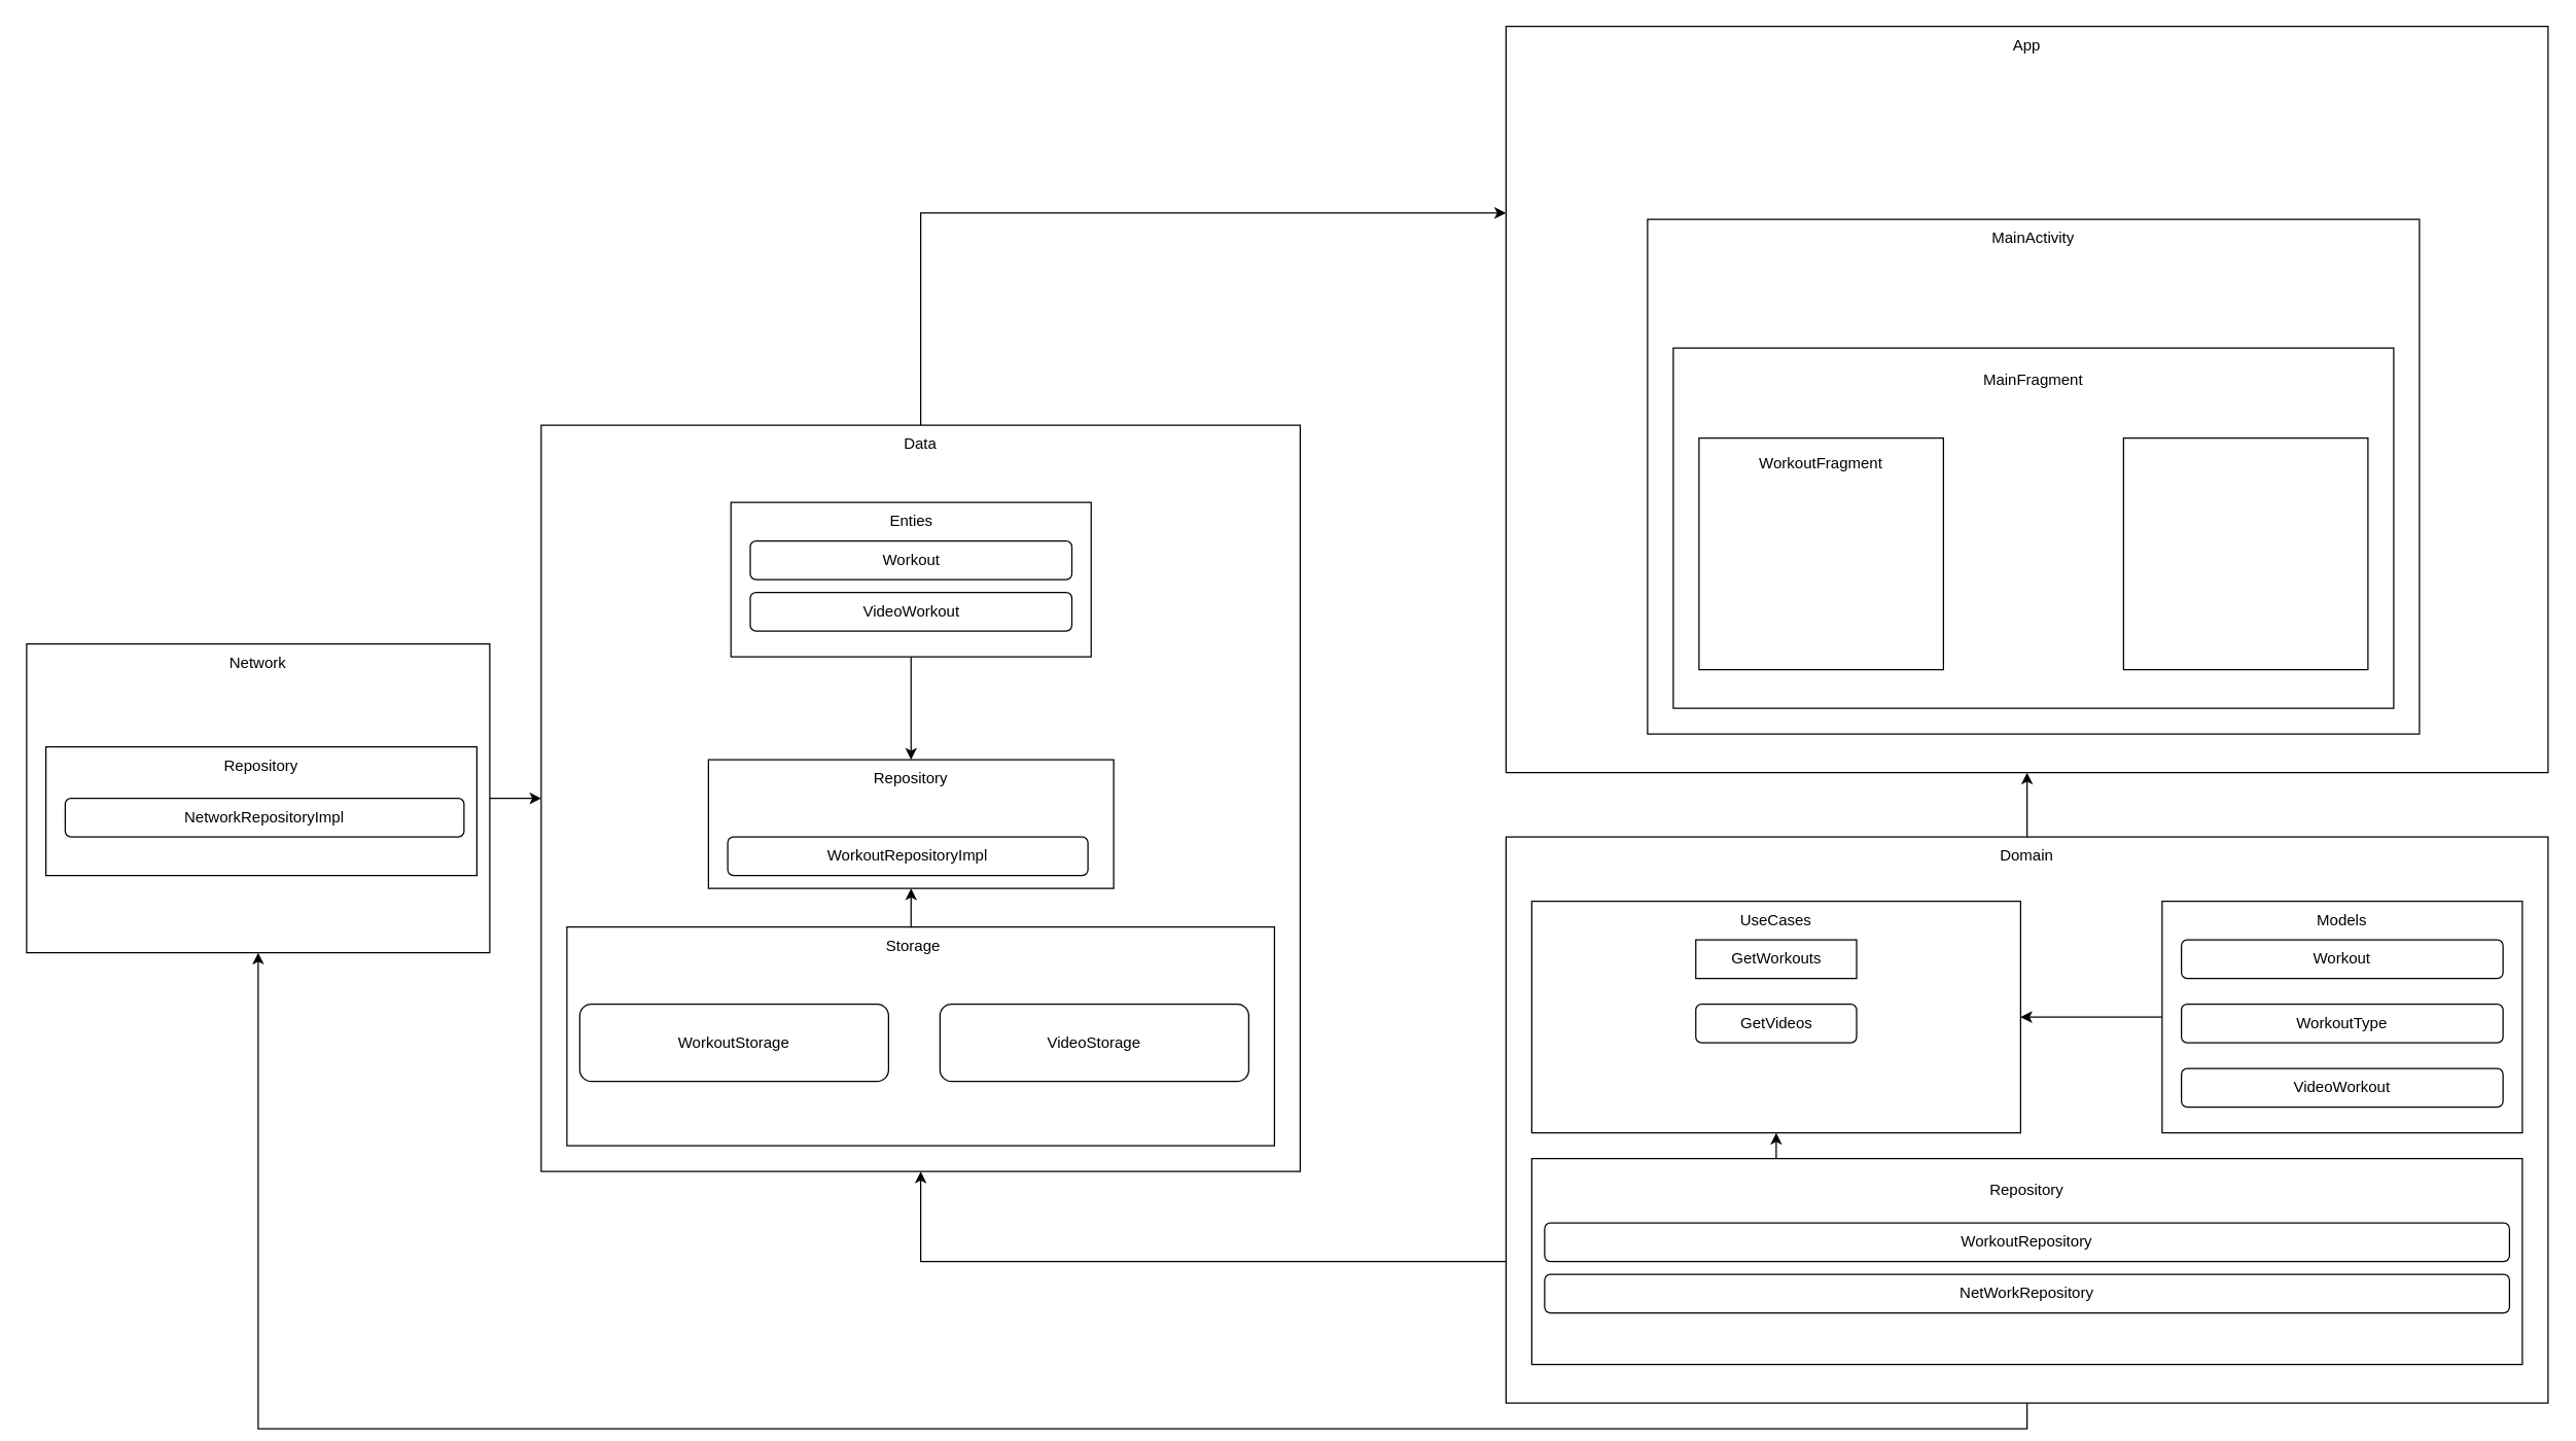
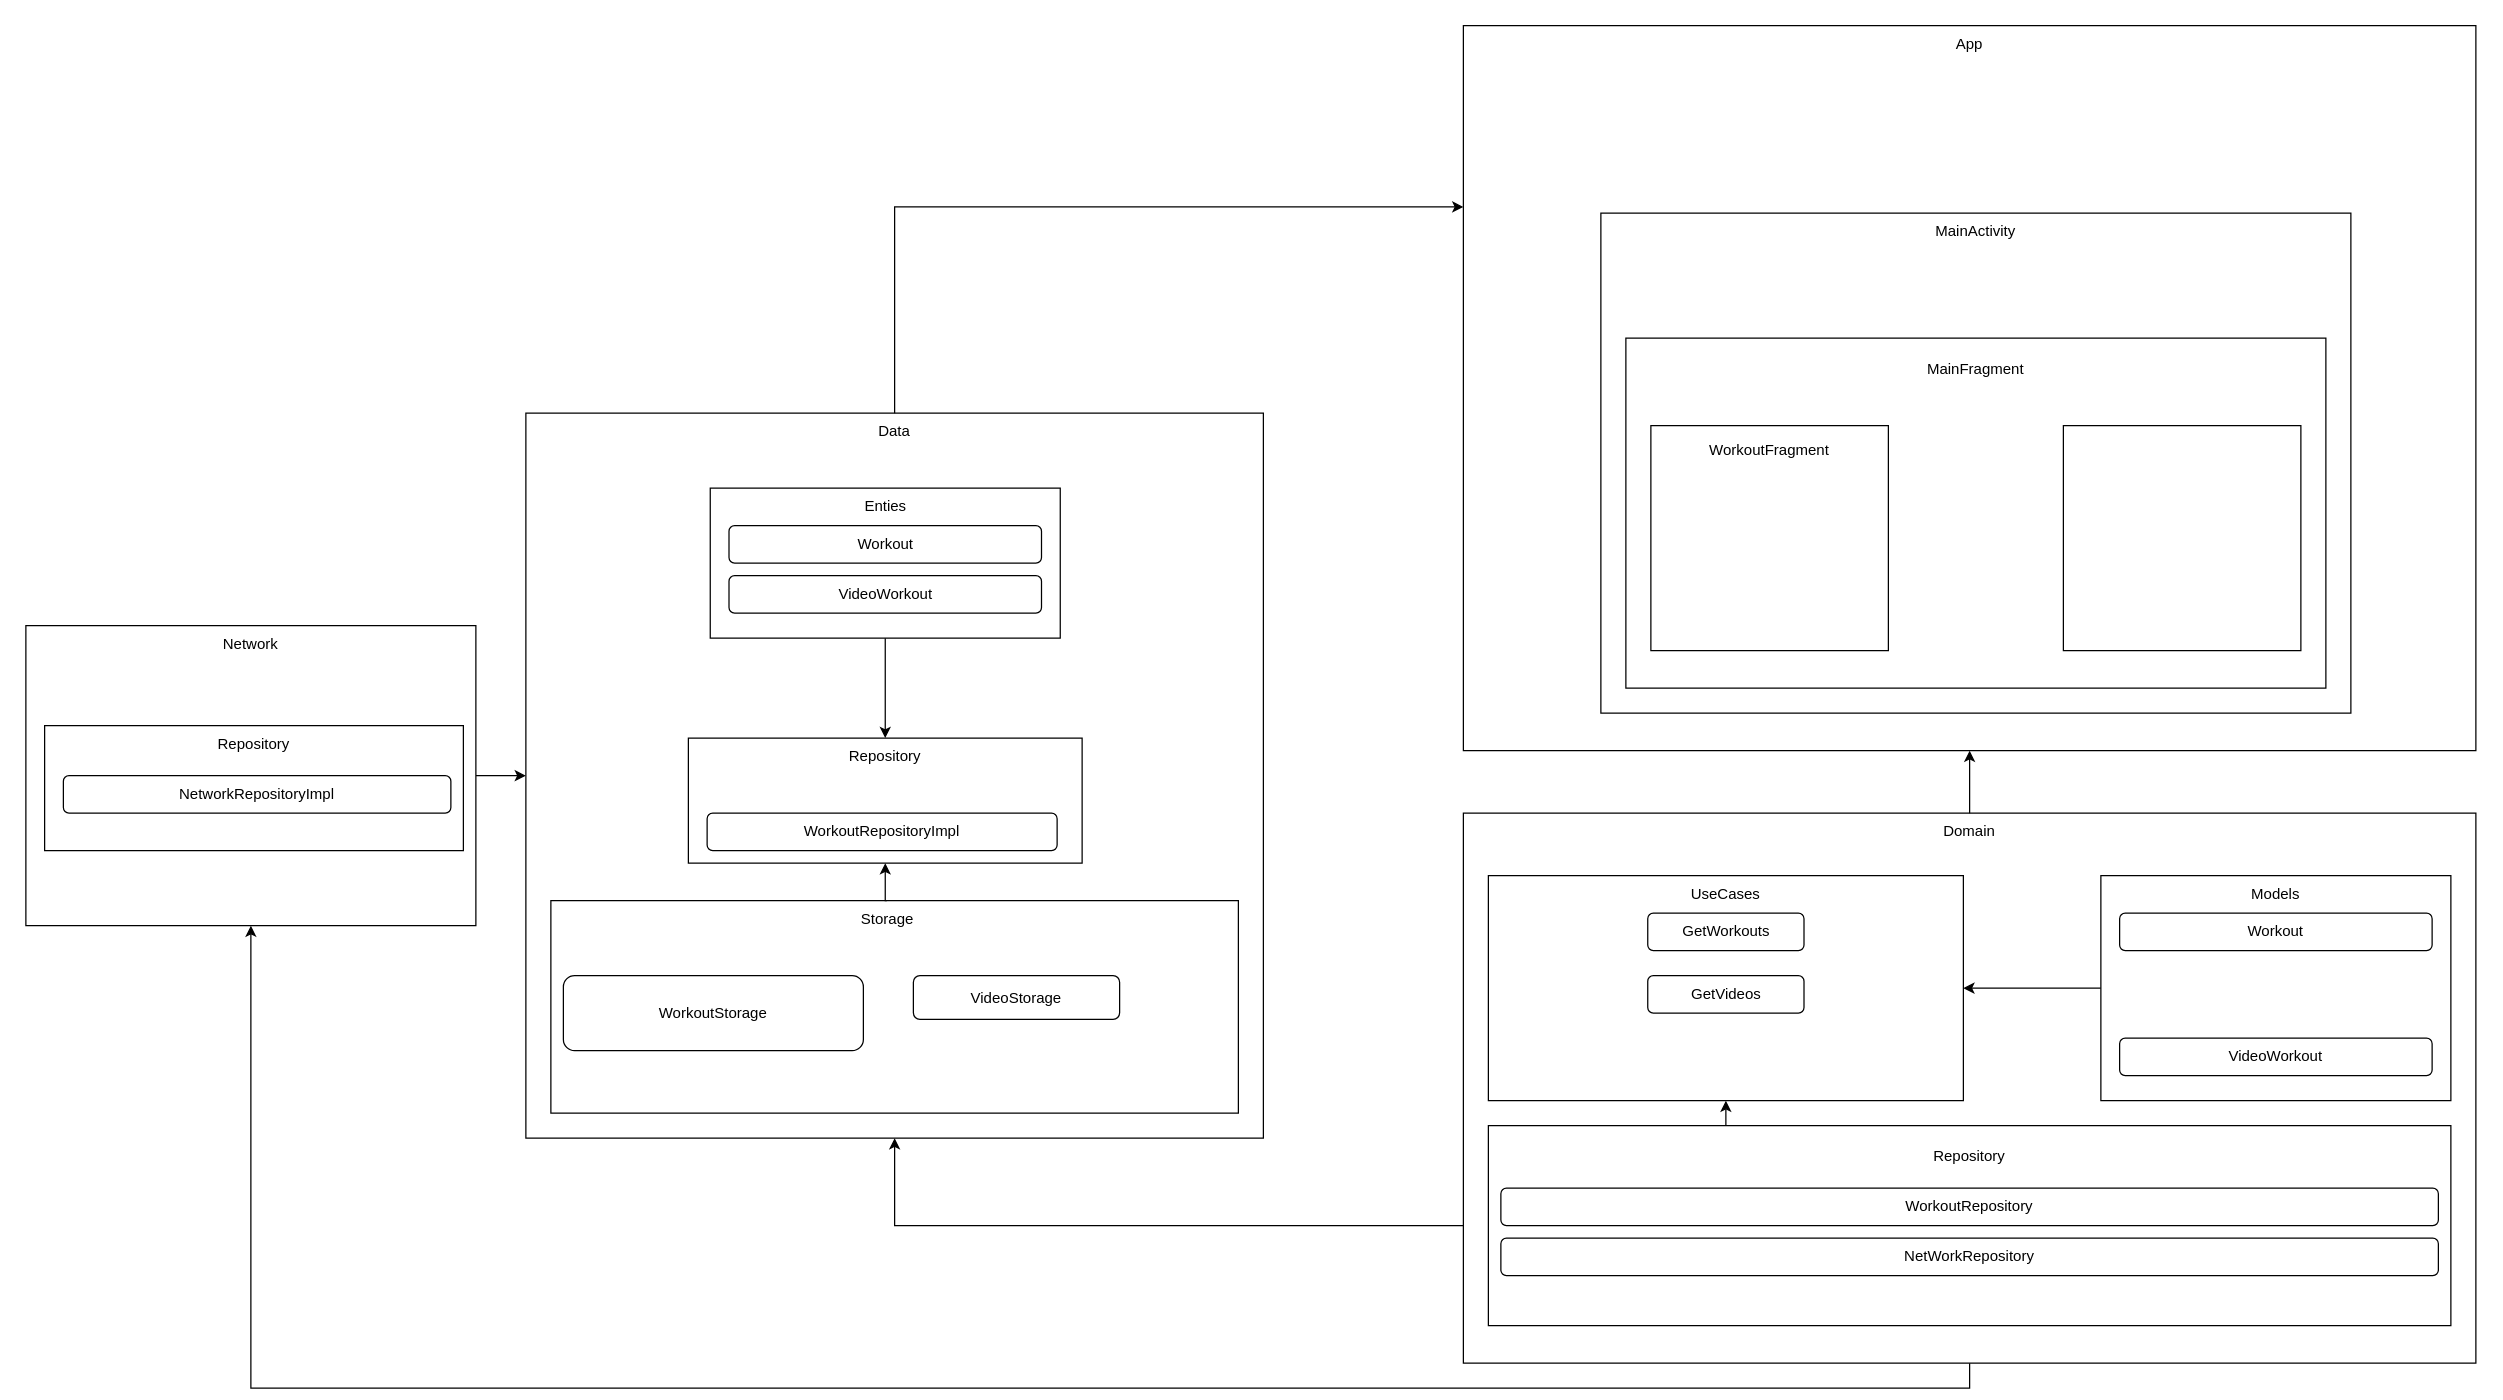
  <mxCell id="0" />
  <mxCell id="1" parent="0" />
  <mxCell id="2" value="" style="rounded=0;whiteSpace=wrap;html=1;" vertex="1" parent="1"><mxGeometry x="1170" y="20" width="810" height="580" as="geometry" /></mxCell>
  <mxCell id="3" value="" style="rounded=0;whiteSpace=wrap;html=1;" vertex="1" parent="1"><mxGeometry x="1280" y="170" width="600" height="400" as="geometry" /></mxCell>
  <mxCell id="4" value="MainActivity" style="text;html=1;align=center;verticalAlign=middle;whiteSpace=wrap;rounded=0;" vertex="1" parent="1"><mxGeometry x="1280" y="170" width="600" height="30" as="geometry" /></mxCell>
  <mxCell id="5" value="" style="rounded=0;whiteSpace=wrap;html=1;" vertex="1" parent="1"><mxGeometry x="1300" y="270" width="560" height="280" as="geometry" /></mxCell>
  <mxCell id="6" value="MainFragment" style="text;html=1;align=center;verticalAlign=middle;whiteSpace=wrap;rounded=0;" vertex="1" parent="1"><mxGeometry x="1300" y="280" width="560" height="30" as="geometry" /></mxCell>
  <mxCell id="7" value="" style="rounded=0;whiteSpace=wrap;html=1;" vertex="1" parent="1"><mxGeometry x="1320" y="340" width="190" height="180" as="geometry" /></mxCell>
  <mxCell id="8" value="WorkoutFragment" style="text;html=1;align=center;verticalAlign=middle;whiteSpace=wrap;rounded=0;" vertex="1" parent="1"><mxGeometry x="1320" y="345" width="190" height="30" as="geometry" /></mxCell>
  <mxCell id="9" value="" style="rounded=0;whiteSpace=wrap;html=1;" vertex="1" parent="1"><mxGeometry x="1650" y="340" width="190" height="180" as="geometry" /></mxCell>
  <mxCell id="10" style="edgeStyle=orthogonalEdgeStyle;rounded=0;orthogonalLoop=1;jettySize=auto;html=1;exitX=0;exitY=0.75;exitDx=0;exitDy=0;entryX=0.5;entryY=1;entryDx=0;entryDy=0;" edge="1" parent="1" source="12" target="30"><mxGeometry relative="1" as="geometry" /></mxCell>
  <mxCell id="11" style="edgeStyle=orthogonalEdgeStyle;rounded=0;orthogonalLoop=1;jettySize=auto;html=1;exitX=0.5;exitY=1;exitDx=0;exitDy=0;entryX=0.5;entryY=1;entryDx=0;entryDy=0;" edge="1" parent="1" source="12" target="41"><mxGeometry relative="1" as="geometry" /></mxCell>
  <mxCell id="12" value="" style="rounded=0;whiteSpace=wrap;html=1;" vertex="1" parent="1"><mxGeometry x="1170" y="650" width="810" height="440" as="geometry" /></mxCell>
  <mxCell id="13" style="edgeStyle=orthogonalEdgeStyle;rounded=0;orthogonalLoop=1;jettySize=auto;html=1;exitX=0.5;exitY=0;exitDx=0;exitDy=0;entryX=0.5;entryY=1;entryDx=0;entryDy=0;" edge="1" parent="1" source="14" target="2"><mxGeometry relative="1" as="geometry" /></mxCell>
  <mxCell id="14" value="Domain" style="text;html=1;align=center;verticalAlign=middle;whiteSpace=wrap;rounded=0;" vertex="1" parent="1"><mxGeometry x="1170" y="650" width="810" height="30" as="geometry" /></mxCell>
  <mxCell id="15" value="" style="rounded=0;whiteSpace=wrap;html=1;" vertex="1" parent="1"><mxGeometry x="1190" y="700" width="380" height="180" as="geometry" /></mxCell>
  <mxCell id="16" value="UseCases" style="text;html=1;align=center;verticalAlign=middle;whiteSpace=wrap;rounded=0;" vertex="1" parent="1"><mxGeometry x="1190" y="700" width="380" height="30" as="geometry" /></mxCell>
- <mxCell id="17" value="GetWorkouts" style="whiteSpace=wrap;html=1;rounded=0;" vertex="1" parent="1"><mxGeometry x="1317.5" y="730" width="125" height="30" as="geometry" /></mxCell>
+ <mxCell id="17" value="GetWorkouts" style="rounded=1;whiteSpace=wrap;html=1;" vertex="1" parent="1"><mxGeometry x="1317.5" y="730" width="125" height="30" as="geometry" /></mxCell>
  <mxCell id="18" value="GetVideos" style="rounded=1;whiteSpace=wrap;html=1;" vertex="1" parent="1"><mxGeometry x="1317.5" y="780" width="125" height="30" as="geometry" /></mxCell>
  <mxCell id="19" style="edgeStyle=orthogonalEdgeStyle;rounded=0;orthogonalLoop=1;jettySize=auto;html=1;exitX=0;exitY=0.5;exitDx=0;exitDy=0;entryX=1;entryY=0.5;entryDx=0;entryDy=0;" edge="1" parent="1" source="20" target="15"><mxGeometry relative="1" as="geometry" /></mxCell>
  <mxCell id="20" value="" style="rounded=0;whiteSpace=wrap;html=1;" vertex="1" parent="1"><mxGeometry x="1680" y="700" width="280" height="180" as="geometry" /></mxCell>
  <mxCell id="21" value="Models" style="text;html=1;align=center;verticalAlign=middle;whiteSpace=wrap;rounded=0;" vertex="1" parent="1"><mxGeometry x="1680" y="700" width="280" height="30" as="geometry" /></mxCell>
  <mxCell id="22" value="Workout" style="rounded=1;whiteSpace=wrap;html=1;" vertex="1" parent="1"><mxGeometry x="1695" y="730" width="250" height="30" as="geometry" /></mxCell>
- <mxCell id="23" value="WorkoutType" style="rounded=1;whiteSpace=wrap;html=1;" vertex="1" parent="1"><mxGeometry x="1695" y="780" width="250" height="30" as="geometry" /></mxCell>
  <mxCell id="24" value="VideoWorkout" style="rounded=1;whiteSpace=wrap;html=1;" vertex="1" parent="1"><mxGeometry x="1695" y="830" width="250" height="30" as="geometry" /></mxCell>
  <mxCell id="25" style="edgeStyle=orthogonalEdgeStyle;rounded=0;orthogonalLoop=1;jettySize=auto;html=1;exitX=0.25;exitY=0;exitDx=0;exitDy=0;entryX=0.5;entryY=1;entryDx=0;entryDy=0;" edge="1" parent="1" source="26" target="15"><mxGeometry relative="1" as="geometry" /></mxCell>
  <mxCell id="26" value="" style="rounded=0;whiteSpace=wrap;html=1;" vertex="1" parent="1"><mxGeometry x="1190" y="900" width="770" height="160" as="geometry" /></mxCell>
  <mxCell id="27" value="Repository" style="text;html=1;align=center;verticalAlign=middle;whiteSpace=wrap;rounded=0;" vertex="1" parent="1"><mxGeometry x="1195" y="910" width="760" height="30" as="geometry" /></mxCell>
  <mxCell id="28" value="WorkoutRepository" style="rounded=1;whiteSpace=wrap;html=1;" vertex="1" parent="1"><mxGeometry x="1200" y="950" width="750" height="30" as="geometry" /></mxCell>
  <mxCell id="29" value="App" style="text;html=1;align=center;verticalAlign=middle;whiteSpace=wrap;rounded=0;" vertex="1" parent="1"><mxGeometry x="1170" y="20" width="810" height="30" as="geometry" /></mxCell>
  <mxCell id="30" value="" style="rounded=0;whiteSpace=wrap;html=1;" vertex="1" parent="1"><mxGeometry x="420" y="330" width="590" height="580" as="geometry" /></mxCell>
  <mxCell id="31" style="edgeStyle=orthogonalEdgeStyle;rounded=0;orthogonalLoop=1;jettySize=auto;html=1;exitX=0.5;exitY=0;exitDx=0;exitDy=0;entryX=0;entryY=0.25;entryDx=0;entryDy=0;" edge="1" parent="1" source="32" target="2"><mxGeometry relative="1" as="geometry" /></mxCell>
  <mxCell id="32" value="Data" style="text;html=1;align=center;verticalAlign=middle;whiteSpace=wrap;rounded=0;" vertex="1" parent="1"><mxGeometry x="420" y="330" width="590" height="30" as="geometry" /></mxCell>
  <mxCell id="33" value="" style="rounded=0;whiteSpace=wrap;html=1;" vertex="1" parent="1"><mxGeometry x="550" y="590" width="315" height="100" as="geometry" /></mxCell>
  <mxCell id="34" value="WorkoutRepositoryImpl" style="rounded=1;whiteSpace=wrap;html=1;" vertex="1" parent="1"><mxGeometry x="565" y="650" width="280" height="30" as="geometry" /></mxCell>
  <mxCell id="35" value="Repository" style="text;html=1;align=center;verticalAlign=middle;whiteSpace=wrap;rounded=0;" vertex="1" parent="1"><mxGeometry x="550" y="590" width="315" height="30" as="geometry" /></mxCell>
  <mxCell id="36" style="edgeStyle=orthogonalEdgeStyle;rounded=0;orthogonalLoop=1;jettySize=auto;html=1;exitX=0.5;exitY=1;exitDx=0;exitDy=0;entryX=0.5;entryY=0;entryDx=0;entryDy=0;" edge="1" parent="1" source="37" target="35"><mxGeometry relative="1" as="geometry" /></mxCell>
  <mxCell id="37" value="" style="rounded=0;whiteSpace=wrap;html=1;" vertex="1" parent="1"><mxGeometry x="567.5" y="390" width="280" height="120" as="geometry" /></mxCell>
  <mxCell id="38" value="Enties" style="text;html=1;align=center;verticalAlign=middle;whiteSpace=wrap;rounded=0;" vertex="1" parent="1"><mxGeometry x="567.5" y="390" width="280" height="30" as="geometry" /></mxCell>
  <mxCell id="39" value="NetWorkRepository" style="rounded=1;whiteSpace=wrap;html=1;" vertex="1" parent="1"><mxGeometry x="1200" y="990" width="750" height="30" as="geometry" /></mxCell>
  <mxCell id="40" style="edgeStyle=orthogonalEdgeStyle;rounded=0;orthogonalLoop=1;jettySize=auto;html=1;exitX=1;exitY=0.5;exitDx=0;exitDy=0;entryX=0;entryY=0.5;entryDx=0;entryDy=0;" edge="1" parent="1" source="41" target="30"><mxGeometry relative="1" as="geometry" /></mxCell>
  <mxCell id="41" value="" style="rounded=0;whiteSpace=wrap;html=1;" vertex="1" parent="1"><mxGeometry x="20" y="500" width="360" height="240" as="geometry" /></mxCell>
  <mxCell id="42" value="Network" style="text;html=1;align=center;verticalAlign=middle;whiteSpace=wrap;rounded=0;" vertex="1" parent="1"><mxGeometry x="20" y="500" width="360" height="30" as="geometry" /></mxCell>
  <mxCell id="43" value="" style="rounded=0;whiteSpace=wrap;html=1;" vertex="1" parent="1"><mxGeometry x="35" y="580" width="335" height="100" as="geometry" /></mxCell>
  <mxCell id="44" value="Repository" style="text;html=1;align=center;verticalAlign=middle;whiteSpace=wrap;rounded=0;" vertex="1" parent="1"><mxGeometry x="35" y="580" width="335" height="30" as="geometry" /></mxCell>
  <mxCell id="45" value="NetworkRepositoryImpl" style="rounded=1;whiteSpace=wrap;html=1;" vertex="1" parent="1"><mxGeometry x="50" y="620" width="310" height="30" as="geometry" /></mxCell>
  <mxCell id="46" value="Workout" style="rounded=1;whiteSpace=wrap;html=1;" vertex="1" parent="1"><mxGeometry x="582.5" y="420" width="250" height="30" as="geometry" /></mxCell>
  <mxCell id="47" value="VideoWorkout" style="rounded=1;whiteSpace=wrap;html=1;" vertex="1" parent="1"><mxGeometry x="582.5" y="460" width="250" height="30" as="geometry" /></mxCell>
  <mxCell id="48" value="" style="rounded=0;whiteSpace=wrap;html=1;" vertex="1" parent="1"><mxGeometry x="440" y="720" width="550" height="170" as="geometry" /></mxCell>
  <mxCell id="49" style="edgeStyle=orthogonalEdgeStyle;rounded=0;orthogonalLoop=1;jettySize=auto;html=1;exitX=0.5;exitY=0;exitDx=0;exitDy=0;entryX=0.5;entryY=1;entryDx=0;entryDy=0;" edge="1" parent="1" source="50" target="33"><mxGeometry relative="1" as="geometry" /></mxCell>
  <mxCell id="50" value="Storage" style="text;html=1;align=center;verticalAlign=middle;whiteSpace=wrap;rounded=0;" vertex="1" parent="1"><mxGeometry x="567.5" y="720" width="282.5" height="30" as="geometry" /></mxCell>
  <mxCell id="51" value="WorkoutStorage" style="rounded=1;whiteSpace=wrap;html=1;" vertex="1" parent="1"><mxGeometry x="450" y="780" width="240" height="60" as="geometry" /></mxCell>
- <mxCell id="52" value="VideoStorage" style="rounded=1;whiteSpace=wrap;html=1;" vertex="1" parent="1"><mxGeometry x="730" y="780" width="240" height="60" as="geometry" /></mxCell>
+ <mxCell id="52" value="VideoStorage" style="rounded=1;whiteSpace=wrap;html=1;" vertex="1" parent="1"><mxGeometry x="730" y="780" width="165" height="35" as="geometry" /></mxCell>
